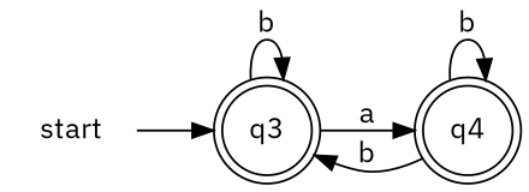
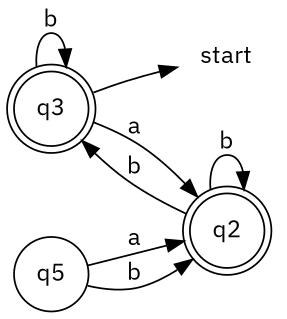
  digraph {
    fontname="IBM Plex Sans"
    rankdir=LR
    node [fontname="IBM Plex Sans" shape=doublecircle]
    edge [fontname="IBM Plex Sans"]
    start [color=white style=filled shape=""]
    q3
-   q4
-   start -> q3
+   q4 [label=q2]
+   q5 [shape=circle]
+   q3 -> start
    q3 -> q3 [label=b]
    q3 -> q4 [label=a]
    q4 -> q3 [label=b]
    q4 -> q4 [label=b]
+   q5 -> q4 [label=a]
+   q5 -> q4 [label=b]
  }
